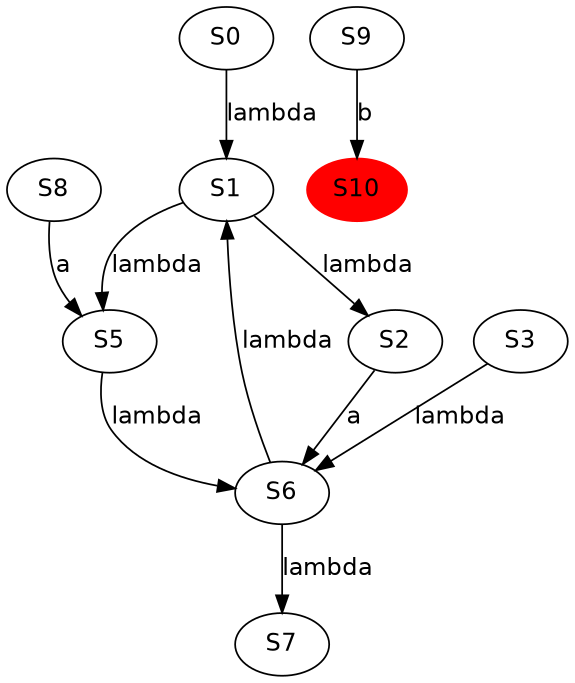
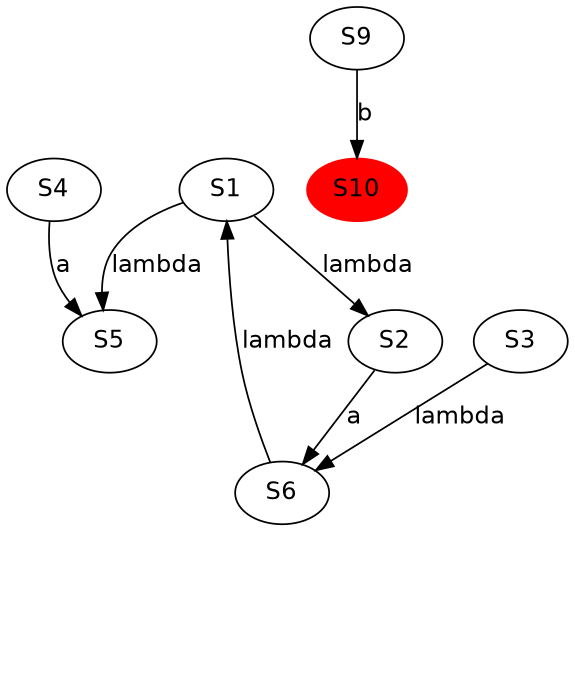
  digraph {
    fontname="DejaVu Sans"
    node [fontname="DejaVu Sans"]
    edge [fontname="DejaVu Sans"]
-   S0
    S1
    S2
    S5
    S6
-   S4 [label=S8]
+   S4
    S3
    S10 [color=red style=filled]
-   S7
    S9
-   S0 -> S1 [label=lambda]
    S1 -> S2 [label=lambda]
    S1 -> S5 [label=lambda]
    S2 -> S6 [label=a]
-   S5 -> S6 [label=lambda]
    S6 -> S1 [label=lambda]
-   S6 -> S7 [label=lambda]
    S4 -> S5 [label=a]
    S3 -> S6 [label=lambda]
    S9 -> S10 [label=b]
  }
